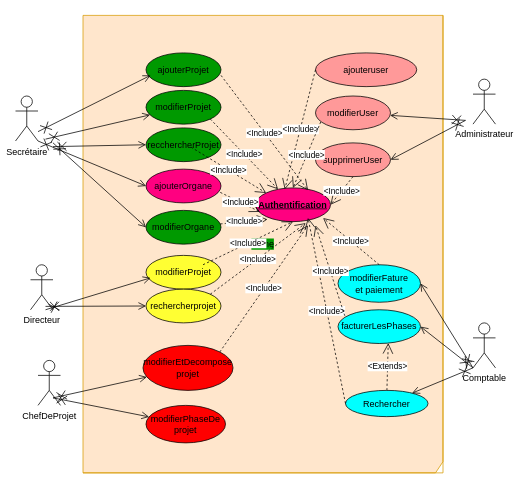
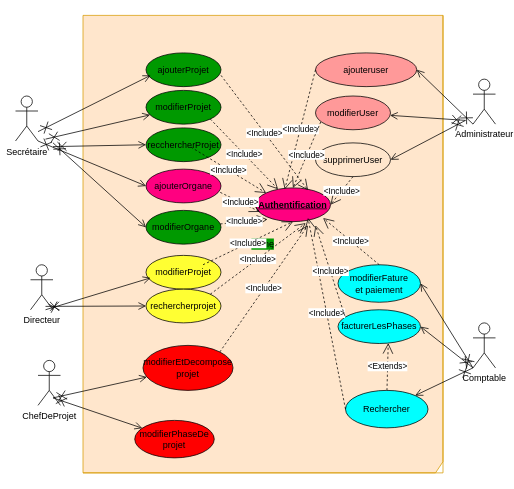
  <mxCell id="0" />
  <mxCell id="1" parent="0" />
  <mxCell id="2" value="frame" style="shape=umlFrame;whiteSpace=wrap;html=1;fillColor=#ffe6cc;strokeColor=#d79b00;swimlaneFillColor=default;labelBackgroundColor=#009900;width=480;height=610;" parent="1" vertex="1"><mxGeometry x="110" y="20" width="480" height="610" as="geometry" /></mxCell>
  <mxCell id="3" value="Secrétaire" style="shape=umlActor;verticalLabelPosition=bottom;verticalAlign=top;html=1;" parent="1" vertex="1"><mxGeometry x="20" y="127.5" width="30" height="60" as="geometry" /></mxCell>
  <mxCell id="4" value="Directeur" style="shape=umlActor;verticalLabelPosition=bottom;verticalAlign=top;html=1;" parent="1" vertex="1"><mxGeometry x="40" y="352.5" width="30" height="60" as="geometry" /></mxCell>
  <mxCell id="5" value="ChefDeProjet" style="shape=umlActor;verticalLabelPosition=bottom;verticalAlign=top;html=1;" parent="1" vertex="1"><mxGeometry x="50" y="480" width="30" height="60" as="geometry" /></mxCell>
  <mxCell id="6" value="Comptable" style="shape=umlActor;verticalLabelPosition=bottom;verticalAlign=top;html=1;" parent="1" vertex="1"><mxGeometry x="630" y="430" width="30" height="60" as="geometry" /></mxCell>
  <mxCell id="7" value="Administrateur" style="shape=umlActor;verticalLabelPosition=bottom;verticalAlign=top;html=1;" parent="1" vertex="1"><mxGeometry x="630" y="105" width="30" height="60" as="geometry" /></mxCell>
  <mxCell id="8" value="&lt;b&gt;&lt;u&gt;Authentification&lt;/u&gt;&lt;/b&gt;" style="ellipse;whiteSpace=wrap;html=1;fillColor=#FF0080;" parent="1" vertex="1"><mxGeometry x="340" y="250" width="100" height="45" as="geometry" /></mxCell>
  <mxCell id="9" value="modifierProjet" style="ellipse;whiteSpace=wrap;html=1;fillColor=#FFFF33;" parent="1" vertex="1"><mxGeometry x="194" y="340" width="100" height="45" as="geometry" /></mxCell>
  <mxCell id="10" value="ajouterOrgane" style="ellipse;whiteSpace=wrap;html=1;fillColor=#ff0080;" parent="1" vertex="1"><mxGeometry x="194" y="225" width="100" height="45" as="geometry" /></mxCell>
  <mxCell id="11" value="recchercherProjet" style="ellipse;whiteSpace=wrap;html=1;fillColor=#009900;" parent="1" vertex="1"><mxGeometry x="194" y="170" width="100" height="45" as="geometry" /></mxCell>
  <mxCell id="12" value="modifierProjet" style="ellipse;whiteSpace=wrap;html=1;fillColor=#009900;" parent="1" vertex="1"><mxGeometry x="194" y="120" width="100" height="45" as="geometry" /></mxCell>
  <mxCell id="13" value="ajouterProjet" style="ellipse;whiteSpace=wrap;html=1;fillColor=#009900;" parent="1" vertex="1"><mxGeometry x="194" y="70" width="100" height="45" as="geometry" /></mxCell>
  <mxCell id="14" value="ajouteruser" style="ellipse;whiteSpace=wrap;html=1;fillColor=#FF9999;" parent="1" vertex="1"><mxGeometry x="420" y="70" width="135" height="45" as="geometry" /></mxCell>
  <mxCell id="15" value="rechercherprojet" style="ellipse;whiteSpace=wrap;html=1;fillColor=#FFFF33;" parent="1" vertex="1"><mxGeometry x="194" y="385" width="100" height="45" as="geometry" /></mxCell>
  <mxCell id="16" value="modifierEtDecompose&lt;br&gt;projet" style="ellipse;whiteSpace=wrap;html=1;fillColor=#FF0000;" parent="1" vertex="1"><mxGeometry x="190" y="460" width="120" height="60" as="geometry" /></mxCell>
- <mxCell id="17" value="modifierPhaseDe&lt;br&gt;projet" style="ellipse;whiteSpace=wrap;html=1;fillColor=#FF0000;" parent="1" vertex="1"><mxGeometry x="194" y="540" width="106" height="50" as="geometry" /></mxCell>
+ <mxCell id="17" value="modifierPhaseDe&lt;br&gt;projet" style="ellipse;whiteSpace=wrap;html=1;fillColor=#FF0000;" parent="1" vertex="1"><mxGeometry x="179" y="560" width="106" height="50" as="geometry" /></mxCell>
  <mxCell id="18" value="modifierUser" style="ellipse;whiteSpace=wrap;html=1;fillColor=#FF9999;" parent="1" vertex="1"><mxGeometry x="420" y="127.5" width="100" height="45" as="geometry" /></mxCell>
- <mxCell id="19" value="supprimerUser" style="ellipse;whiteSpace=wrap;html=1;fillColor=#FF9999;" parent="1" vertex="1"><mxGeometry x="420" y="190" width="100" height="45" as="geometry" /></mxCell>
+ <mxCell id="19" value="supprimerUser" style="ellipse;whiteSpace=wrap;html=1;fillColor=#ffe6cc;" parent="1" vertex="1"><mxGeometry x="420" y="190" width="100" height="45" as="geometry" /></mxCell>
  <mxCell id="20" value="modifierFature&lt;br&gt;et paiement" style="ellipse;whiteSpace=wrap;html=1;fillColor=#00FFFF;" parent="1" vertex="1"><mxGeometry x="450" y="352.5" width="110" height="50" as="geometry" /></mxCell>
- <mxCell id="21" value="Rechercher" style="ellipse;whiteSpace=wrap;html=1;fillColor=#00FFFF;" parent="1" vertex="1"><mxGeometry x="460" y="520" width="110" height="35" as="geometry" /></mxCell>
+ <mxCell id="21" value="Rechercher" style="ellipse;whiteSpace=wrap;html=1;fillColor=#00FFFF;" parent="1" vertex="1"><mxGeometry x="460" y="520" width="110" height="50" as="geometry" /></mxCell>
  <mxCell id="22" value="facturerLesPhases" style="ellipse;whiteSpace=wrap;html=1;fillColor=#00FFFF;" parent="1" vertex="1"><mxGeometry x="450" y="412.5" width="110" height="45" as="geometry" /></mxCell>
  <mxCell id="23" value="" style="endArrow=open;startArrow=cross;endFill=0;startFill=0;endSize=8;startSize=10;html=1;rounded=0;entryX=0.06;entryY=0.667;entryDx=0;entryDy=0;entryPerimeter=0;" parent="1" target="13" edge="1"><mxGeometry width="160" relative="1" as="geometry"><mxPoint x="50" y="175" as="sourcePoint" /><mxPoint x="210" y="175" as="targetPoint" /></mxGeometry></mxCell>
  <mxCell id="24" value="" style="endArrow=open;startArrow=cross;endFill=0;startFill=0;endSize=8;startSize=10;html=1;rounded=0;" parent="1" target="12" edge="1"><mxGeometry width="160" relative="1" as="geometry"><mxPoint x="60" y="185" as="sourcePoint" /><mxPoint x="210" y="110.015" as="targetPoint" /></mxGeometry></mxCell>
  <mxCell id="25" value="" style="endArrow=open;startArrow=cross;endFill=0;startFill=0;endSize=8;startSize=10;html=1;rounded=0;entryX=0;entryY=0.5;entryDx=0;entryDy=0;" parent="1" target="11" edge="1"><mxGeometry width="160" relative="1" as="geometry"><mxPoint x="70" y="195" as="sourcePoint" /><mxPoint x="220" y="120.015" as="targetPoint" /></mxGeometry></mxCell>
  <mxCell id="26" value="" style="endArrow=open;startArrow=cross;endFill=0;startFill=0;endSize=8;startSize=10;html=1;rounded=0;entryX=0;entryY=0.5;entryDx=0;entryDy=0;" parent="1" target="28" edge="1"><mxGeometry width="160" relative="1" as="geometry"><mxPoint x="70" y="190" as="sourcePoint" /><mxPoint x="230" y="130.015" as="targetPoint" /></mxGeometry></mxCell>
  <mxCell id="27" value="" style="endArrow=open;startArrow=cross;endFill=0;startFill=0;endSize=8;startSize=10;html=1;rounded=0;entryX=0;entryY=0.5;entryDx=0;entryDy=0;exitX=1;exitY=1;exitDx=0;exitDy=0;exitPerimeter=0;" parent="1" source="3" target="10" edge="1"><mxGeometry width="160" relative="1" as="geometry"><mxPoint x="90" y="215" as="sourcePoint" /><mxPoint x="240" y="140.015" as="targetPoint" /></mxGeometry></mxCell>
  <mxCell id="28" value="modifierOrgane" style="ellipse;whiteSpace=wrap;html=1;fillColor=#009900;" parent="1" vertex="1"><mxGeometry x="194" y="280" width="100" height="45" as="geometry" /></mxCell>
  <mxCell id="29" value="" style="endArrow=open;startArrow=cross;endFill=0;startFill=0;endSize=8;startSize=10;html=1;rounded=0;" parent="1" edge="1"><mxGeometry width="160" relative="1" as="geometry"><mxPoint x="60" y="412.5" as="sourcePoint" /><mxPoint x="200" y="370" as="targetPoint" /></mxGeometry></mxCell>
  <mxCell id="30" value="" style="endArrow=open;startArrow=cross;endFill=0;startFill=0;endSize=8;startSize=10;html=1;rounded=0;entryX=0;entryY=0.5;entryDx=0;entryDy=0;" parent="1" target="15" edge="1"><mxGeometry width="160" relative="1" as="geometry"><mxPoint x="60" y="408" as="sourcePoint" /><mxPoint x="210" y="380" as="targetPoint" /></mxGeometry></mxCell>
  <mxCell id="31" value="" style="endArrow=open;startArrow=cross;endFill=0;startFill=0;endSize=8;startSize=10;html=1;rounded=0;" parent="1" target="16" edge="1"><mxGeometry width="160" relative="1" as="geometry"><mxPoint x="70" y="530" as="sourcePoint" /><mxPoint x="230" y="530" as="targetPoint" /></mxGeometry></mxCell>
  <mxCell id="32" value="" style="endArrow=open;startArrow=cross;endFill=0;startFill=0;endSize=8;startSize=10;html=1;rounded=0;" parent="1" target="17" edge="1"><mxGeometry width="160" relative="1" as="geometry"><mxPoint x="70" y="530" as="sourcePoint" /><mxPoint x="208.793" y="512.113" as="targetPoint" /></mxGeometry></mxCell>
+ <mxCell id="33" value="" style="endArrow=open;startArrow=cross;endFill=0;startFill=0;endSize=8;startSize=10;html=1;rounded=0;entryX=1;entryY=0.5;entryDx=0;entryDy=0;exitX=0;exitY=1;exitDx=0;exitDy=0;exitPerimeter=0;" parent="1" source="7" target="14" edge="1"><mxGeometry width="160" relative="1" as="geometry"><mxPoint x="560" y="172.5" as="sourcePoint" /><mxPoint x="720" y="172.5" as="targetPoint" /></mxGeometry></mxCell>
  <mxCell id="34" value="" style="endArrow=open;startArrow=cross;endFill=0;startFill=0;endSize=8;startSize=10;html=1;rounded=0;" parent="1" target="18" edge="1"><mxGeometry width="160" relative="1" as="geometry"><mxPoint x="620" y="160" as="sourcePoint" /><mxPoint x="530" y="102.5" as="targetPoint" /></mxGeometry></mxCell>
  <mxCell id="35" value="" style="endArrow=open;startArrow=cross;endFill=0;startFill=0;endSize=8;startSize=10;html=1;rounded=0;entryX=1;entryY=0.5;entryDx=0;entryDy=0;" parent="1" target="19" edge="1"><mxGeometry width="160" relative="1" as="geometry"><mxPoint x="620" y="160" as="sourcePoint" /><mxPoint x="529.46" y="163.297" as="targetPoint" /></mxGeometry></mxCell>
  <mxCell id="36" value="" style="endArrow=open;startArrow=cross;endFill=0;startFill=0;endSize=8;startSize=10;html=1;rounded=0;entryX=1;entryY=0.5;entryDx=0;entryDy=0;exitX=0;exitY=1;exitDx=0;exitDy=0;exitPerimeter=0;" parent="1" source="6" target="20" edge="1"><mxGeometry width="160" relative="1" as="geometry"><mxPoint x="520" y="479" as="sourcePoint" /><mxPoint x="680" y="479" as="targetPoint" /></mxGeometry></mxCell>
  <mxCell id="37" value="" style="endArrow=open;startArrow=cross;endFill=0;startFill=0;endSize=8;startSize=10;html=1;rounded=0;entryX=1;entryY=0.5;entryDx=0;entryDy=0;exitX=0;exitY=1;exitDx=0;exitDy=0;exitPerimeter=0;" parent="1" source="6" target="22" edge="1"><mxGeometry width="160" relative="1" as="geometry"><mxPoint x="620" y="500" as="sourcePoint" /><mxPoint x="550" y="372.5" as="targetPoint" /></mxGeometry></mxCell>
  <mxCell id="38" value="" style="endArrow=open;startArrow=cross;endFill=0;startFill=0;endSize=8;startSize=10;html=1;rounded=0;exitX=0;exitY=1;exitDx=0;exitDy=0;exitPerimeter=0;" parent="1" source="6" target="21" edge="1"><mxGeometry width="160" relative="1" as="geometry"><mxPoint x="630" y="510" as="sourcePoint" /><mxPoint x="560" y="382.5" as="targetPoint" /></mxGeometry></mxCell>
  <mxCell id="39" value="&amp;lt;Include&amp;gt;" style="endArrow=open;endSize=12;dashed=1;html=1;rounded=0;exitX=1;exitY=0.667;exitDx=0;exitDy=0;exitPerimeter=0;entryX=0.7;entryY=0.067;entryDx=0;entryDy=0;entryPerimeter=0;" parent="1" source="13" target="8" edge="1"><mxGeometry width="160" relative="1" as="geometry"><mxPoint x="210" y="200" as="sourcePoint" /><mxPoint x="370" y="200" as="targetPoint" /></mxGeometry></mxCell>
  <mxCell id="40" value="&amp;lt;Include&amp;gt;" style="endArrow=open;endSize=12;dashed=1;html=1;rounded=0;exitX=0.3;exitY=0.288;exitDx=0;exitDy=0;exitPerimeter=0;entryX=0;entryY=0;entryDx=0;entryDy=0;" parent="1" source="2" target="8" edge="1"><mxGeometry width="160" relative="1" as="geometry"><mxPoint x="324" y="130.015" as="sourcePoint" /><mxPoint x="430" y="303.015" as="targetPoint" /></mxGeometry></mxCell>
  <mxCell id="41" value="&amp;lt;Include&amp;gt;" style="endArrow=open;endSize=12;dashed=1;html=1;rounded=0;exitX=1;exitY=1;exitDx=0;exitDy=0;" parent="1" source="12" target="8" edge="1"><mxGeometry width="160" relative="1" as="geometry"><mxPoint x="334" y="140.015" as="sourcePoint" /><mxPoint x="440" y="313.015" as="targetPoint" /></mxGeometry></mxCell>
  <mxCell id="42" value="&amp;lt;Include&amp;gt;" style="endArrow=open;endSize=12;dashed=1;html=1;rounded=0;exitX=0.99;exitY=0.689;exitDx=0;exitDy=0;exitPerimeter=0;entryX=0.06;entryY=0.711;entryDx=0;entryDy=0;entryPerimeter=0;" parent="1" source="10" target="8" edge="1"><mxGeometry width="160" relative="1" as="geometry"><mxPoint x="290" y="219.92" as="sourcePoint" /><mxPoint x="354.25" y="256.77" as="targetPoint" /></mxGeometry></mxCell>
  <mxCell id="43" value="&amp;lt;Include&amp;gt;" style="endArrow=open;endSize=12;dashed=1;html=1;rounded=0;" parent="1" source="28" edge="1"><mxGeometry width="160" relative="1" as="geometry"><mxPoint x="303" y="266.005" as="sourcePoint" /><mxPoint x="356" y="292" as="targetPoint" /></mxGeometry></mxCell>
  <mxCell id="44" value="&amp;lt;Include&amp;gt;" style="endArrow=open;endSize=12;dashed=1;html=1;rounded=0;entryX=0.5;entryY=1;entryDx=0;entryDy=0;" parent="1" target="8" edge="1"><mxGeometry width="160" relative="1" as="geometry"><mxPoint x="270" y="352.5" as="sourcePoint" /><mxPoint x="430" y="352.5" as="targetPoint" /></mxGeometry></mxCell>
  <mxCell id="45" value="&amp;lt;Include&amp;gt;" style="endArrow=open;endSize=12;dashed=1;html=1;rounded=0;entryX=0.67;entryY=1.044;entryDx=0;entryDy=0;exitX=1;exitY=0;exitDx=0;exitDy=0;entryPerimeter=0;" parent="1" source="15" target="8" edge="1"><mxGeometry width="160" relative="1" as="geometry"><mxPoint x="280" y="362.5" as="sourcePoint" /><mxPoint x="400" y="305" as="targetPoint" /></mxGeometry></mxCell>
  <mxCell id="46" value="&amp;lt;Include&amp;gt;" style="endArrow=open;endSize=12;dashed=1;html=1;rounded=0;exitX=1;exitY=0;exitDx=0;exitDy=0;" parent="1" source="16" edge="1"><mxGeometry width="160" relative="1" as="geometry"><mxPoint x="289.75" y="401.77" as="sourcePoint" /><mxPoint x="410" y="300" as="targetPoint" /></mxGeometry></mxCell>
  <mxCell id="47" value="&amp;lt;Include&amp;gt;" style="endArrow=open;endSize=12;dashed=1;html=1;rounded=0;exitX=0;exitY=0.5;exitDx=0;exitDy=0;entryX=0.39;entryY=0.044;entryDx=0;entryDy=0;entryPerimeter=0;" parent="1" source="14" target="8" edge="1"><mxGeometry width="160" relative="1" as="geometry"><mxPoint x="304" y="110.015" as="sourcePoint" /><mxPoint x="420" y="263.015" as="targetPoint" /></mxGeometry></mxCell>
  <mxCell id="48" value="&amp;lt;Include&amp;gt;" style="endArrow=open;endSize=12;dashed=1;html=1;rounded=0;exitX=0.07;exitY=0.767;exitDx=0;exitDy=0;entryX=0.5;entryY=0;entryDx=0;entryDy=0;exitPerimeter=0;" parent="1" source="18" target="8" edge="1"><mxGeometry width="160" relative="1" as="geometry"><mxPoint x="430" y="102.5" as="sourcePoint" /><mxPoint x="389" y="261.98" as="targetPoint" /></mxGeometry></mxCell>
  <mxCell id="49" value="&amp;lt;Include&amp;gt;" style="endArrow=open;endSize=12;dashed=1;html=1;rounded=0;exitX=0.5;exitY=1;exitDx=0;exitDy=0;entryX=1;entryY=0.5;entryDx=0;entryDy=0;" parent="1" source="19" target="8" edge="1"><mxGeometry width="160" relative="1" as="geometry"><mxPoint x="437" y="172.015" as="sourcePoint" /><mxPoint x="400" y="260" as="targetPoint" /></mxGeometry></mxCell>
  <mxCell id="50" value="&amp;lt;Include&amp;gt;" style="endArrow=open;endSize=12;dashed=1;html=1;rounded=0;exitX=0;exitY=0.5;exitDx=0;exitDy=0;" parent="1" source="21" edge="1"><mxGeometry width="160" relative="1" as="geometry"><mxPoint x="302.426" y="478.787" as="sourcePoint" /><mxPoint x="410" y="290" as="targetPoint" /></mxGeometry></mxCell>
  <mxCell id="51" value="&amp;lt;Include&amp;gt;" style="endArrow=open;endSize=12;dashed=1;html=1;rounded=0;exitX=0.082;exitY=0.178;exitDx=0;exitDy=0;exitPerimeter=0;" parent="1" source="22" edge="1"><mxGeometry width="160" relative="1" as="geometry"><mxPoint x="440" y="515" as="sourcePoint" /><mxPoint x="420" y="300" as="targetPoint" /></mxGeometry></mxCell>
  <mxCell id="52" value="&amp;lt;Include&amp;gt;" style="endArrow=open;endSize=12;dashed=1;html=1;rounded=0;exitX=0.5;exitY=0;exitDx=0;exitDy=0;entryX=0.667;entryY=0.443;entryDx=0;entryDy=0;entryPerimeter=0;" parent="1" source="20" target="2" edge="1"><mxGeometry width="160" relative="1" as="geometry"><mxPoint x="469.02" y="430.51" as="sourcePoint" /><mxPoint x="430" y="310" as="targetPoint" /></mxGeometry></mxCell>
  <mxCell id="53" value="&amp;lt;Extends&amp;gt;" style="endArrow=open;endSize=12;dashed=1;html=1;rounded=0;entryX=0.609;entryY=0.989;entryDx=0;entryDy=0;entryPerimeter=0;" parent="1" source="21" target="22" edge="1"><mxGeometry width="160" relative="1" as="geometry"><mxPoint x="400" y="500" as="sourcePoint" /><mxPoint x="560" y="500" as="targetPoint" /></mxGeometry></mxCell>
